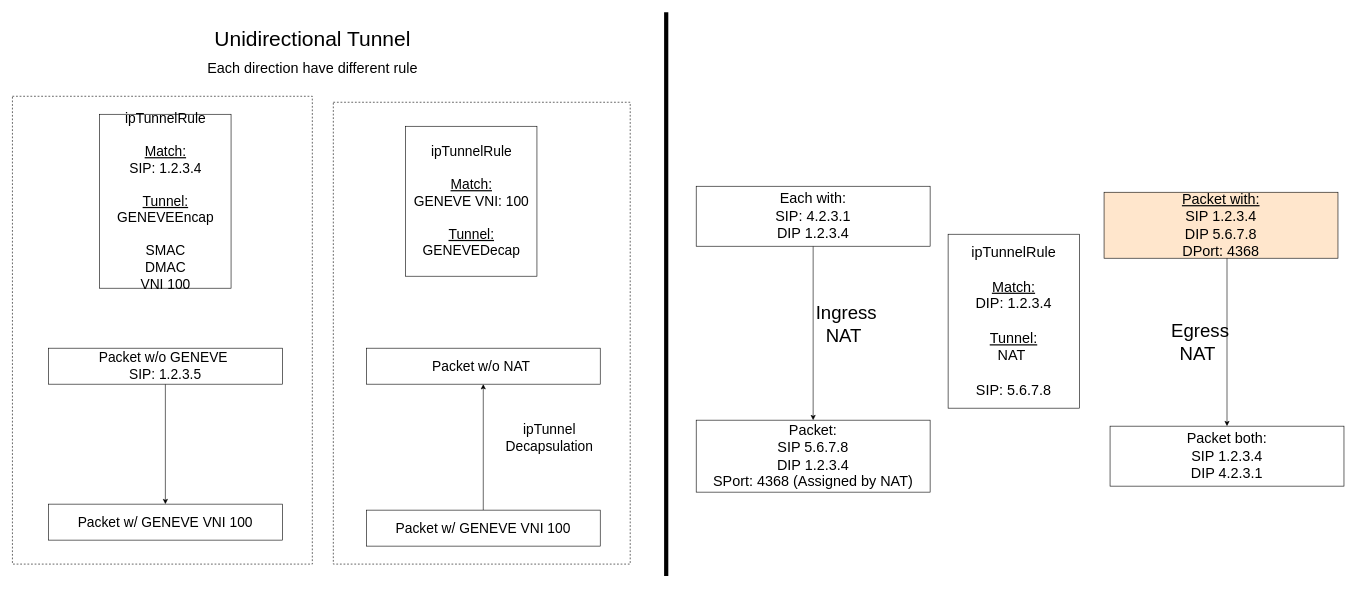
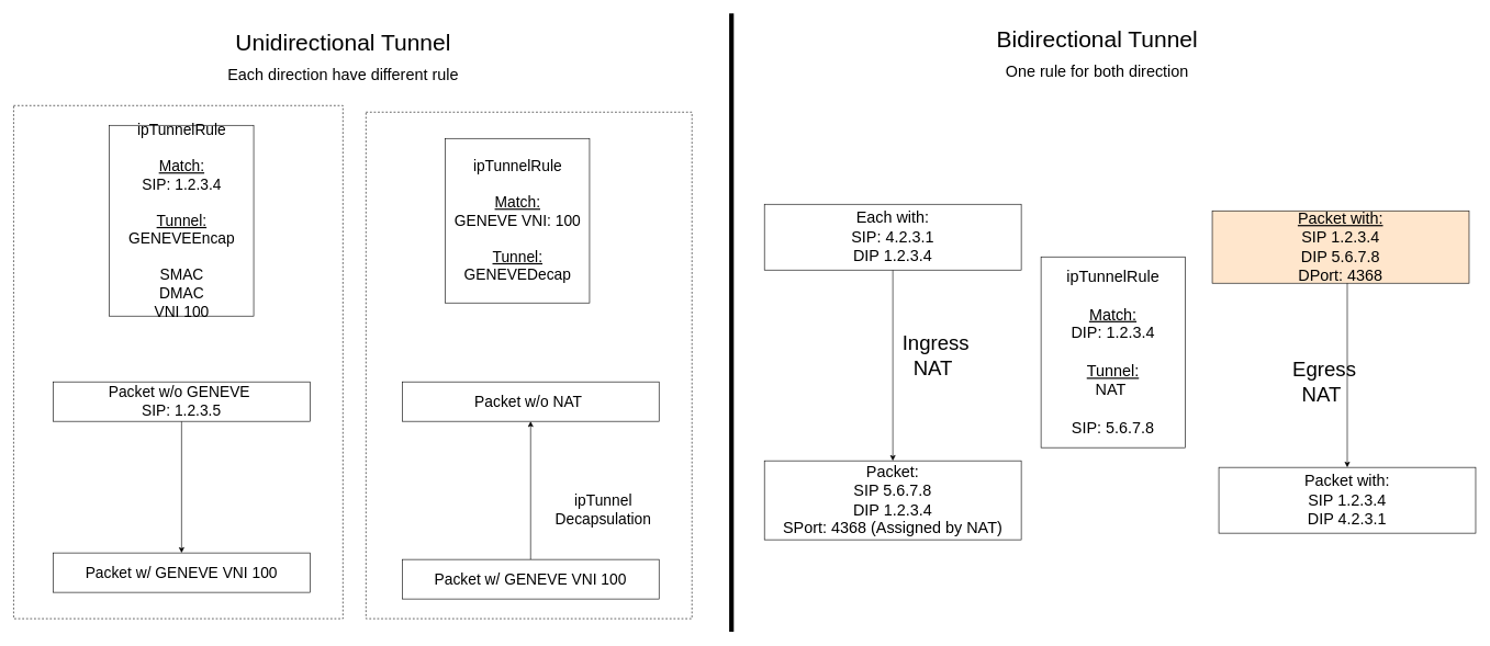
  <mxCell id="0" />
  <mxCell id="1" parent="0" />
  <mxCell id="2" value="" style="whiteSpace=wrap;html=1;fontSize=23;dashed=1;" vertex="1" parent="1"><mxGeometry x="555" y="170" width="495" height="770" as="geometry" /></mxCell>
  <mxCell id="3" value="" style="whiteSpace=wrap;html=1;fontSize=23;dashed=1;" vertex="1" parent="1"><mxGeometry x="20" y="160" width="500" height="780" as="geometry" /></mxCell>
  <mxCell id="4" value="&lt;font&gt;&lt;span style=&quot;font-size: 35px&quot;&gt;Unidirectional Tunnel&lt;/span&gt;&lt;br&gt;&lt;br&gt;&lt;span style=&quot;font-size: 24px&quot;&gt;Each direction have different rule&lt;/span&gt;&lt;br&gt;&lt;/font&gt;" style="text;html=1;align=center;verticalAlign=middle;resizable=0;points=[];autosize=1;strokeColor=none;fillColor=none;" parent="1" vertex="1"><mxGeometry x="335" y="55" width="370" height="60" as="geometry" /></mxCell>
+ <mxCell id="5" value="&lt;font&gt;&lt;span style=&quot;font-size: 35px&quot;&gt;Bidirectional Tunnel&lt;/span&gt;&lt;br&gt;&lt;br&gt;&lt;span style=&quot;font-size: 24px&quot;&gt;One rule for both direction&lt;/span&gt;&lt;br&gt;&lt;/font&gt;" style="text;html=1;align=center;verticalAlign=middle;resizable=0;points=[];autosize=1;strokeColor=none;fillColor=none;" parent="1" vertex="1"><mxGeometry x="1505" y="50" width="320" height="60" as="geometry" /></mxCell>
  <mxCell id="6" value="&lt;font style=&quot;font-size: 23px;&quot;&gt;ipTunnelRule&lt;br style=&quot;font-size: 23px;&quot;&gt;&lt;br style=&quot;font-size: 23px;&quot;&gt;&lt;u style=&quot;font-size: 23px;&quot;&gt;Match:&lt;/u&gt;&lt;br style=&quot;font-size: 23px;&quot;&gt;SIP: 1.2.3.4&lt;br style=&quot;font-size: 23px;&quot;&gt;&lt;br style=&quot;font-size: 23px;&quot;&gt;&lt;u style=&quot;font-size: 23px;&quot;&gt;Tunnel:&lt;/u&gt;&lt;br style=&quot;font-size: 23px;&quot;&gt;GENEVEEncap&lt;br style=&quot;font-size: 23px;&quot;&gt;&lt;br style=&quot;font-size: 23px;&quot;&gt;SMAC&lt;br style=&quot;font-size: 23px;&quot;&gt;DMAC&lt;br style=&quot;font-size: 23px;&quot;&gt;VNI 100&lt;br style=&quot;font-size: 23px;&quot;&gt;&lt;/font&gt;" style="whiteSpace=wrap;html=1;fontSize=23;" vertex="1" parent="1"><mxGeometry x="165.5" y="190" width="219" height="290" as="geometry" /></mxCell>
  <mxCell id="7" value="&lt;font style=&quot;font-size: 23px;&quot;&gt;ipTunnelRule&lt;br style=&quot;font-size: 23px;&quot;&gt;&lt;br style=&quot;font-size: 23px;&quot;&gt;&lt;u style=&quot;font-size: 23px;&quot;&gt;Match:&lt;/u&gt;&lt;br style=&quot;font-size: 23px;&quot;&gt;GENEVE VNI: 100&lt;br style=&quot;font-size: 23px;&quot;&gt;&lt;br style=&quot;font-size: 23px;&quot;&gt;&lt;u style=&quot;font-size: 23px;&quot;&gt;Tunnel:&lt;/u&gt;&lt;br style=&quot;font-size: 23px;&quot;&gt;GENEVEDecap&lt;br style=&quot;font-size: 23px;&quot;&gt;&lt;/font&gt;" style="whiteSpace=wrap;html=1;fontSize=23;" vertex="1" parent="1"><mxGeometry x="675.5" y="210" width="219" height="250" as="geometry" /></mxCell>
  <mxCell id="8" style="edgeStyle=none;html=1;exitX=0.5;exitY=1;exitDx=0;exitDy=0;fontSize=23;entryX=0.5;entryY=0;entryDx=0;entryDy=0;" edge="1" parent="1" source="9" target="10"><mxGeometry relative="1" as="geometry"><mxPoint x="274.714" y="820" as="targetPoint" /></mxGeometry></mxCell>
  <mxCell id="9" value="Packet w/o GENEVE&amp;nbsp;&lt;br style=&quot;font-size: 23px;&quot;&gt;SIP: 1.2.3.5" style="whiteSpace=wrap;html=1;fontSize=23;" vertex="1" parent="1"><mxGeometry x="80" y="580" width="390" height="60" as="geometry" /></mxCell>
  <mxCell id="10" value="Packet w/ GENEVE VNI 100" style="whiteSpace=wrap;html=1;fontSize=23;" vertex="1" parent="1"><mxGeometry x="80" y="840" width="390" height="60" as="geometry" /></mxCell>
  <mxCell id="11" style="edgeStyle=none;html=1;exitX=0.5;exitY=0;exitDx=0;exitDy=0;entryX=0.5;entryY=1;entryDx=0;entryDy=0;fontSize=23;" edge="1" parent="1" source="12" target="13"><mxGeometry relative="1" as="geometry" /></mxCell>
  <mxCell id="12" value="Packet w/ GENEVE VNI 100" style="whiteSpace=wrap;html=1;fontSize=23;" vertex="1" parent="1"><mxGeometry x="610" y="850" width="390" height="60" as="geometry" /></mxCell>
  <mxCell id="13" value="Packet w/o NAT&amp;nbsp;" style="whiteSpace=wrap;html=1;fontSize=23;" vertex="1" parent="1"><mxGeometry x="610" y="580" width="390" height="60" as="geometry" /></mxCell>
- <mxCell id="14" value="ipTunnel&lt;br style=&quot;font-size: 23px;&quot;&gt;Decapsulation" style="text;html=1;align=center;verticalAlign=middle;resizable=0;points=[];autosize=1;strokeColor=none;fillColor=none;fontSize=23;" vertex="1" parent="1"><mxGeometry x="835" y="700" width="160" height="60" as="geometry" /></mxCell>
+ <mxCell id="14" value="ipTunnel&lt;br style=&quot;font-size: 23px;&quot;&gt;Decapsulation" style="text;html=1;align=center;verticalAlign=middle;resizable=0;points=[];autosize=1;strokeColor=none;fillColor=none;fontSize=23;" vertex="1" parent="1"><mxGeometry x="835" y="745" width="160" height="60" as="geometry" /></mxCell>
  <mxCell id="15" value="" style="endArrow=none;html=1;fontSize=21;strokeWidth=7;" edge="1" parent="1"><mxGeometry width="50" height="50" relative="1" as="geometry"><mxPoint x="1110" y="960" as="sourcePoint" /><mxPoint x="1110" y="20" as="targetPoint" /></mxGeometry></mxCell>
  <mxCell id="16" value="&lt;font style=&quot;font-size: 24px;&quot;&gt;ipTunnelRule&lt;br style=&quot;font-size: 24px;&quot;&gt;&lt;br style=&quot;font-size: 24px;&quot;&gt;&lt;u style=&quot;font-size: 24px;&quot;&gt;Match:&lt;/u&gt;&lt;br style=&quot;font-size: 24px;&quot;&gt;DIP: 1.2.3.4&lt;br style=&quot;font-size: 24px;&quot;&gt;&lt;br style=&quot;font-size: 24px;&quot;&gt;&lt;u style=&quot;font-size: 24px;&quot;&gt;Tunnel:&lt;/u&gt;&lt;br style=&quot;font-size: 24px;&quot;&gt;NAT&amp;nbsp;&lt;br style=&quot;font-size: 24px;&quot;&gt;&lt;br style=&quot;font-size: 24px;&quot;&gt;SIP: 5.6.7.8&lt;br style=&quot;font-size: 24px;&quot;&gt;&lt;/font&gt;" style="whiteSpace=wrap;html=1;fontSize=24;" vertex="1" parent="1"><mxGeometry x="1580" y="390" width="219" height="290" as="geometry" /></mxCell>
  <mxCell id="17" style="edgeStyle=none;html=1;exitX=0.5;exitY=1;exitDx=0;exitDy=0;entryX=0.5;entryY=0;entryDx=0;entryDy=0;fontSize=24;strokeWidth=1;" edge="1" parent="1" source="18" target="19"><mxGeometry relative="1" as="geometry" /></mxCell>
  <mxCell id="18" value="Each with:&lt;br style=&quot;font-size: 24px;&quot;&gt;SIP: 4.2.3.1&lt;br style=&quot;font-size: 24px;&quot;&gt;DIP 1.2.3.4" style="whiteSpace=wrap;html=1;fontSize=24;" vertex="1" parent="1"><mxGeometry x="1160" y="310" width="390" height="100" as="geometry" /></mxCell>
  <mxCell id="19" value="Packet:&lt;br style=&quot;font-size: 24px;&quot;&gt;SIP 5.6.7.8&lt;br style=&quot;font-size: 24px;&quot;&gt;DIP 1.2.3.4&lt;br style=&quot;font-size: 24px;&quot;&gt;SPort: 4368 (Assigned by NAT)" style="whiteSpace=wrap;html=1;fontSize=24;" vertex="1" parent="1"><mxGeometry x="1160" y="700" width="390" height="120" as="geometry" /></mxCell>
- <mxCell id="20" value="Ingress &lt;br style=&quot;font-size: 31px;&quot;&gt;NAT&amp;nbsp;" style="text;html=1;align=center;verticalAlign=middle;resizable=0;points=[];autosize=1;strokeColor=none;fillColor=none;fontSize=31;" vertex="1" parent="1"><mxGeometry x="1350" y="500" width="120" height="80" as="geometry" /></mxCell>
- <mxCell id="21" value="Egress&lt;br style=&quot;font-size: 31px;&quot;&gt;NAT&amp;nbsp;" style="text;html=1;align=center;verticalAlign=middle;resizable=0;points=[];autosize=1;strokeColor=none;fillColor=none;fontSize=31;" vertex="1" parent="1"><mxGeometry x="1945" y="530" width="110" height="80" as="geometry" /></mxCell>
+ <mxCell id="20" value="Ingress &lt;br style=&quot;font-size: 31px;&quot;&gt;NAT&amp;nbsp;" style="text;html=1;align=center;verticalAlign=middle;resizable=0;points=[];autosize=1;strokeColor=none;fillColor=none;fontSize=31;" vertex="1" parent="1"><mxGeometry x="1360" y="500" width="120" height="80" as="geometry" /></mxCell>
+ <mxCell id="21" value="Egress&lt;br style=&quot;font-size: 31px;&quot;&gt;NAT&amp;nbsp;" style="text;html=1;align=center;verticalAlign=middle;resizable=0;points=[];autosize=1;strokeColor=none;fillColor=none;fontSize=31;" vertex="1" parent="1"><mxGeometry x="1955" y="540" width="110" height="80" as="geometry" /></mxCell>
  <mxCell id="22" value="&lt;u style=&quot;font-size: 24px;&quot;&gt;Packet with:&lt;br style=&quot;font-size: 24px;&quot;&gt;&lt;/u&gt;SIP 1.2.3.4&lt;br style=&quot;font-size: 24px;&quot;&gt;DIP 5.6.7.8&lt;br style=&quot;font-size: 24px;&quot;&gt;DPort: 4368" style="whiteSpace=wrap;html=1;fontSize=24;fillColor=#ffe6cc;" vertex="1" parent="1"><mxGeometry x="1840" y="320" width="390" height="110" as="geometry" /></mxCell>
- <mxCell id="23" value="Packet both:&lt;br style=&quot;font-size: 24px;&quot;&gt;SIP 1.2.3.4&lt;br style=&quot;font-size: 24px;&quot;&gt;DIP 4.2.3.1" style="whiteSpace=wrap;html=1;fontSize=24;" vertex="1" parent="1"><mxGeometry x="1850" y="710" width="390" height="100" as="geometry" /></mxCell>
+ <mxCell id="23" value="Packet with:&lt;br style=&quot;font-size: 24px;&quot;&gt;SIP 1.2.3.4&lt;br style=&quot;font-size: 24px;&quot;&gt;DIP 4.2.3.1" style="whiteSpace=wrap;html=1;fontSize=24;" vertex="1" parent="1"><mxGeometry x="1850" y="710" width="390" height="100" as="geometry" /></mxCell>
  <mxCell id="24" style="edgeStyle=none;html=1;entryX=0.5;entryY=0;entryDx=0;entryDy=0;fontSize=24;strokeWidth=1;" edge="1" target="23" parent="1"><mxGeometry relative="1" as="geometry"><mxPoint x="2045" y="430" as="sourcePoint" /></mxGeometry></mxCell>
